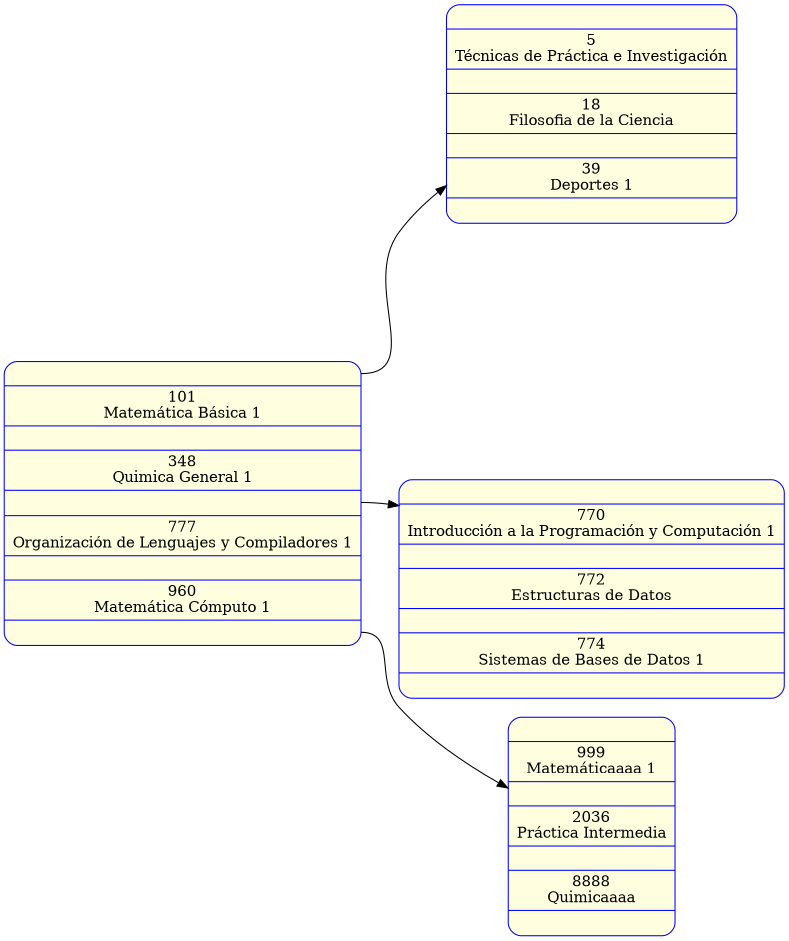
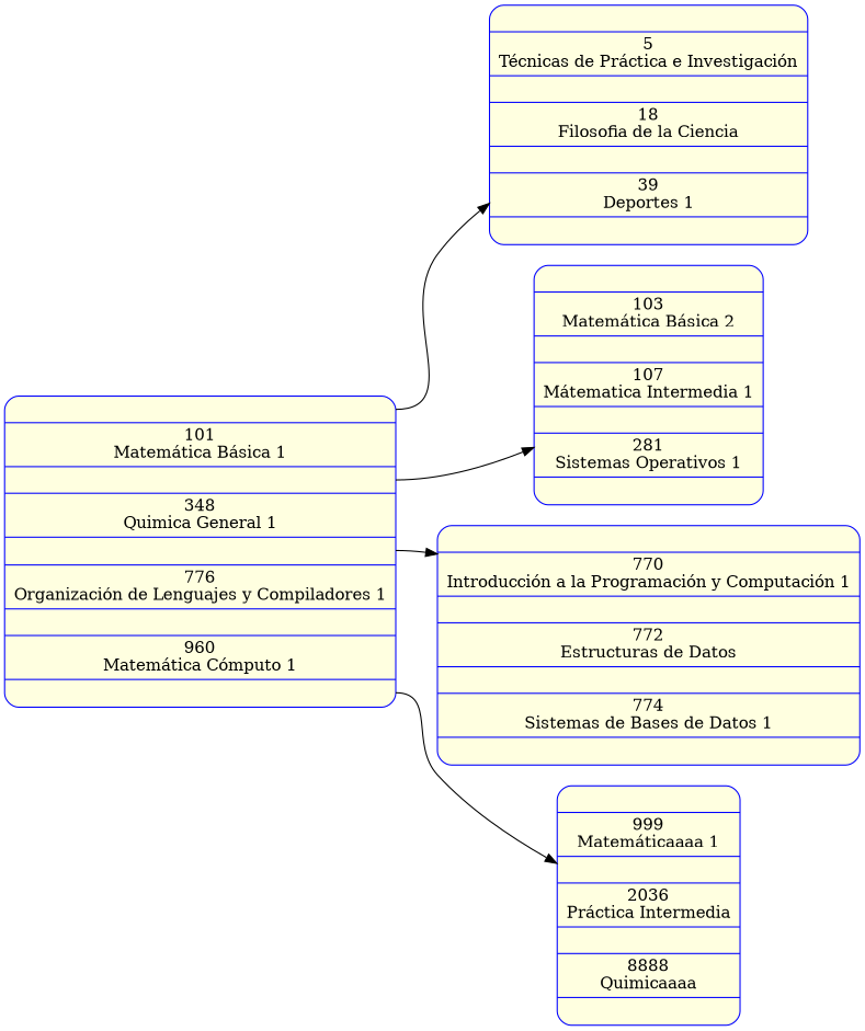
  digraph {
    rankdir=LR
    node [color=blue fillcolor=lightyellow group=0 shape=record style="rounded,filled"]
-   n1 [label="<f0> |<f1>101\nMatemática Básica 1|<f2> |<f3>348\nQuimica General 1|<f4> |<f5>777\nOrganización de Lenguajes y Compiladores 1|<f6> |<f7>960\nMatemática Cómputo 1|<f8>  "]
+   n1 [label="<f0> |<f1>101\nMatemática Básica 1|<f2> |<f3>348\nQuimica General 1|<f4> |<f5>776\nOrganización de Lenguajes y Compiladores 1|<f6> |<f7>960\nMatemática Cómputo 1|<f8>  "]
    n2 [label="<f0> |<f1>5\nTécnicas de Práctica e Investigación|<f2> |<f3>18\nFilosofia de la Ciencia|<f4> |<f5>39\nDeportes 1|<f6>  "]
+   n3 [label="<f0> |<f1>103\nMatemática Básica 2|<f2> |<f3>107\nMátematica Intermedia 1|<f4> |<f5>281\nSistemas Operativos 1|<f6>  "]
    n4 [label="<f0> |<f1>770\nIntroducción a la Programación y Computación 1|<f2> |<f3>772\nEstructuras de Datos|<f4> |<f5>774\nSistemas de Bases de Datos 1|<f6>  "]
    n5 [label="<f0> |<f1>999\nMatemáticaaaa 1|<f2> |<f3>2036\nPráctica Intermedia|<f4> |<f5>8888\nQuimicaaaa|<f6>  "]
    n1 -> n2 [tailport=f0]
+   n1 -> n3 [tailport=f2]
    n1 -> n4 [tailport=f4]
    n1 -> n5 [tailport=f8]
  }
